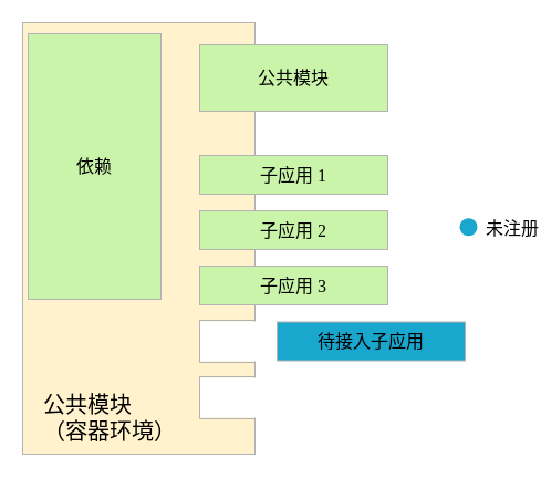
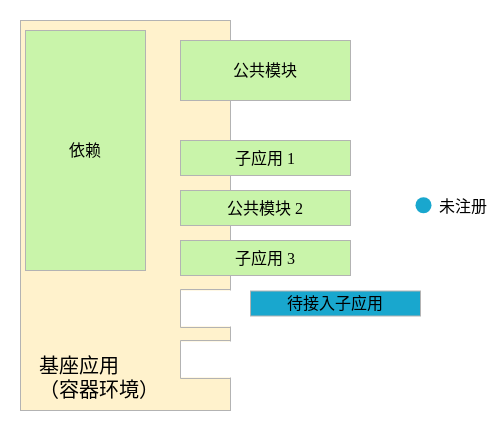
  <mxCell id="0" />
  <mxCell id="1" parent="0" />
- <mxCell id="2" value="公共模块&lt;br&gt;（容器环境）" style="rounded=0;whiteSpace=wrap;html=1;fillColor=#FFF2CC;strokeColor=#B3B3B3;arcSize=20;fontSize=20;fontFamily=微软雅黑;align=left;spacingLeft=17;verticalAlign=bottom;spacingBottom=6;" vertex="1" parent="1"><mxGeometry x="20" y="20" width="210" height="390" as="geometry" /></mxCell>
+ <mxCell id="2" value="基座应用&lt;br&gt;（容器环境）" style="rounded=0;whiteSpace=wrap;html=1;fillColor=#FFF2CC;strokeColor=#B3B3B3;arcSize=20;fontSize=20;fontFamily=微软雅黑;align=left;spacingLeft=17;verticalAlign=bottom;spacingBottom=6;" vertex="1" parent="1"><mxGeometry x="20" y="20" width="210" height="390" as="geometry" /></mxCell>
  <mxCell id="3" value="公共模块" style="rounded=0;whiteSpace=wrap;html=1;strokeColor=#B3B3B3;fillColor=#C9F4AA;fontSize=16;fontFamily=微软雅黑;" vertex="1" parent="1"><mxGeometry x="180" y="40" width="170" height="60" as="geometry" /></mxCell>
  <mxCell id="4" value="依赖" style="rounded=0;whiteSpace=wrap;html=1;strokeColor=#B3B3B3;fillColor=#C9F4AA;fontSize=16;fontFamily=微软雅黑;" vertex="1" parent="1"><mxGeometry x="25" y="30" width="120" height="240" as="geometry" /></mxCell>
  <mxCell id="5" value="子应用 1" style="rounded=0;whiteSpace=wrap;html=1;strokeColor=#B3B3B3;fillColor=#C9F4AA;fontSize=16;fontFamily=微软雅黑;" vertex="1" parent="1"><mxGeometry x="180" y="140" width="170" height="35" as="geometry" /></mxCell>
- <mxCell id="6" value="子应用 2" style="rounded=0;whiteSpace=wrap;html=1;strokeColor=#B3B3B3;fillColor=#C9F4AA;fontSize=16;fontFamily=微软雅黑;" vertex="1" parent="1"><mxGeometry x="180" y="190" width="170" height="35" as="geometry" /></mxCell>
+ <mxCell id="6" value="公共模块 2" style="rounded=0;whiteSpace=wrap;html=1;strokeColor=#B3B3B3;fillColor=#C9F4AA;fontSize=16;fontFamily=微软雅黑;" vertex="1" parent="1"><mxGeometry x="180" y="190" width="170" height="35" as="geometry" /></mxCell>
  <mxCell id="7" value="子应用 3" style="rounded=0;whiteSpace=wrap;html=1;strokeColor=#B3B3B3;fillColor=#C9F4AA;fontSize=16;fontFamily=微软雅黑;" vertex="1" parent="1"><mxGeometry x="180" y="240" width="170" height="35" as="geometry" /></mxCell>
- <mxCell id="8" value="待接入子应用" style="rounded=0;whiteSpace=wrap;html=1;strokeColor=#B3B3B3;fillColor=#19A7CE;fontSize=16;fontFamily=微软雅黑;" vertex="1" parent="1"><mxGeometry x="250" y="290.5" width="170" height="35" as="geometry" /></mxCell>
+ <mxCell id="8" value="待接入子应用" style="rounded=0;whiteSpace=wrap;html=1;strokeColor=#B3B3B3;fillColor=#19A7CE;fontSize=16;fontFamily=微软雅黑;" vertex="1" parent="1"><mxGeometry x="250" y="290.5" width="170" height="25" as="geometry" /></mxCell>
  <mxCell id="9" value="未注册" style="ellipse;labelPosition=right;verticalLabelPosition=middle;align=left;verticalAlign=middle;spacingLeft=6;fillColor=#19a7ce;strokeColor=none;fontSize=16;fontFamily=微软雅黑;" vertex="1" parent="1"><mxGeometry x="415" y="196.75" width="16" height="16" as="geometry" /></mxCell>
  <mxCell id="10" value="" style="group;dashed=1;fontFamily=微软雅黑;" vertex="1" connectable="0" parent="1"><mxGeometry x="180" y="289" width="51" height="38" as="geometry" /></mxCell>
  <mxCell id="11" value="" style="rounded=0;whiteSpace=wrap;html=1;strokeColor=none;fillColor=#FFFFFF;fontSize=16;movable=1;resizable=1;rotatable=1;deletable=1;editable=1;locked=0;connectable=1;fontFamily=微软雅黑;" vertex="1" parent="10"><mxGeometry y="1" width="51" height="36" as="geometry" /></mxCell>
  <mxCell id="12" value="" style="strokeWidth=1;html=1;shape=mxgraph.flowchart.annotation_1;align=left;pointerEvents=1;fillColor=#000000;strokeColor=#B3B3B3;movable=1;resizable=1;rotatable=1;deletable=1;editable=1;locked=0;connectable=1;fontFamily=微软雅黑;" vertex="1" parent="10"><mxGeometry width="50" height="38" as="geometry" /></mxCell>
  <mxCell id="13" value="" style="group;fontFamily=微软雅黑;" vertex="1" connectable="0" parent="1"><mxGeometry x="180" y="340" width="51" height="38" as="geometry" /></mxCell>
  <mxCell id="14" value="" style="rounded=0;whiteSpace=wrap;html=1;strokeColor=none;fillColor=#FFFFFF;fontSize=16;movable=1;resizable=1;rotatable=1;deletable=1;editable=1;locked=0;connectable=1;fontFamily=微软雅黑;" vertex="1" parent="13"><mxGeometry y="1" width="51" height="36" as="geometry" /></mxCell>
  <mxCell id="15" value="" style="strokeWidth=1;html=1;shape=mxgraph.flowchart.annotation_1;align=left;pointerEvents=1;fillColor=#000000;strokeColor=#B3B3B3;movable=1;resizable=1;rotatable=1;deletable=1;editable=1;locked=0;connectable=1;fontFamily=微软雅黑;" vertex="1" parent="13"><mxGeometry width="50" height="38" as="geometry" /></mxCell>
